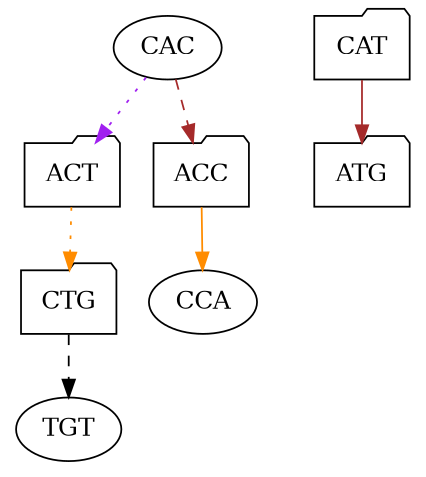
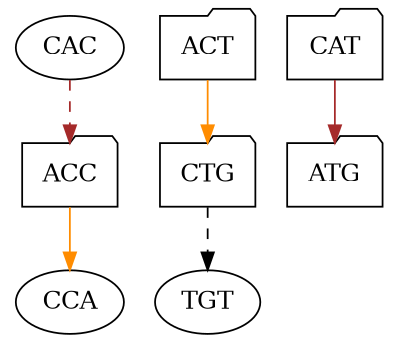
  digraph {
    rankdir=TB
    node [shape=folder]
    edge [color=brown style=dotted]
    CAC [shape=ellipse]
    ACT
    ACC
    CTG
    CCA [shape=ellipse]
    TGT [shape=ellipse]
    CAT
    ATG
-   CAC -> ACT [color=purple]
    CAC -> ACC [style=dashed]
-   ACT -> CTG [color=darkorange]
+   ACT -> CTG [color=darkorange style=solid]
    ACC -> CCA [color=darkorange style=solid]
    CTG -> TGT [color=black style=dashed]
    CAT -> ATG [style=solid]
  }
